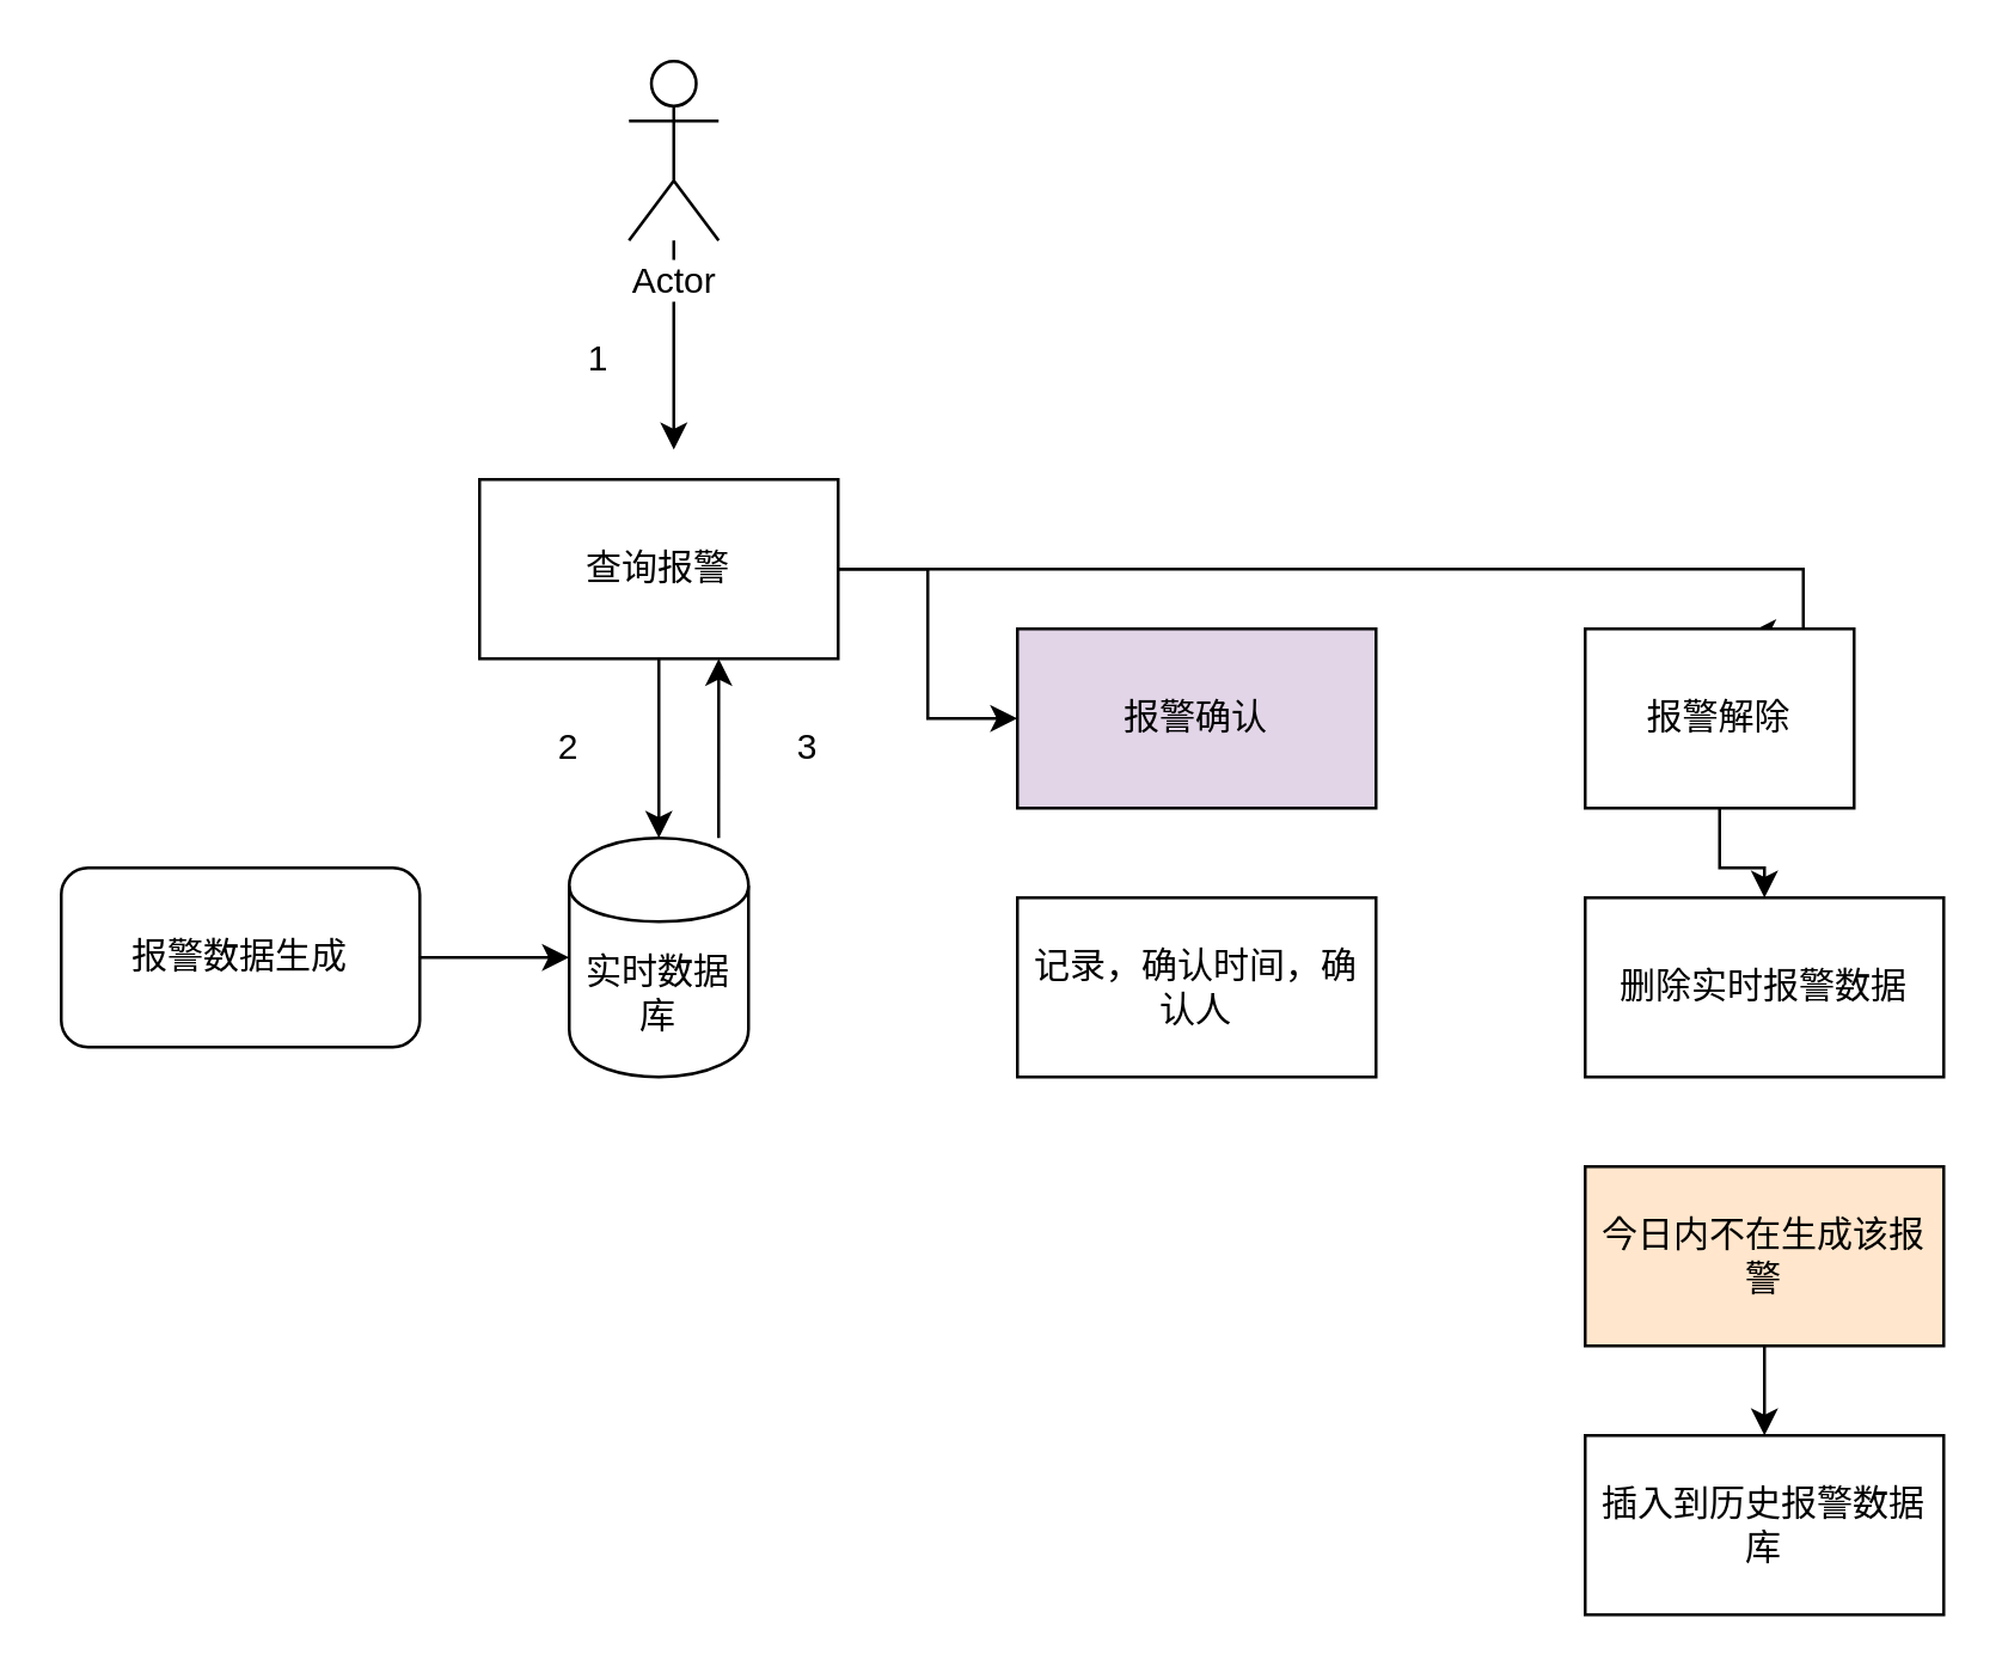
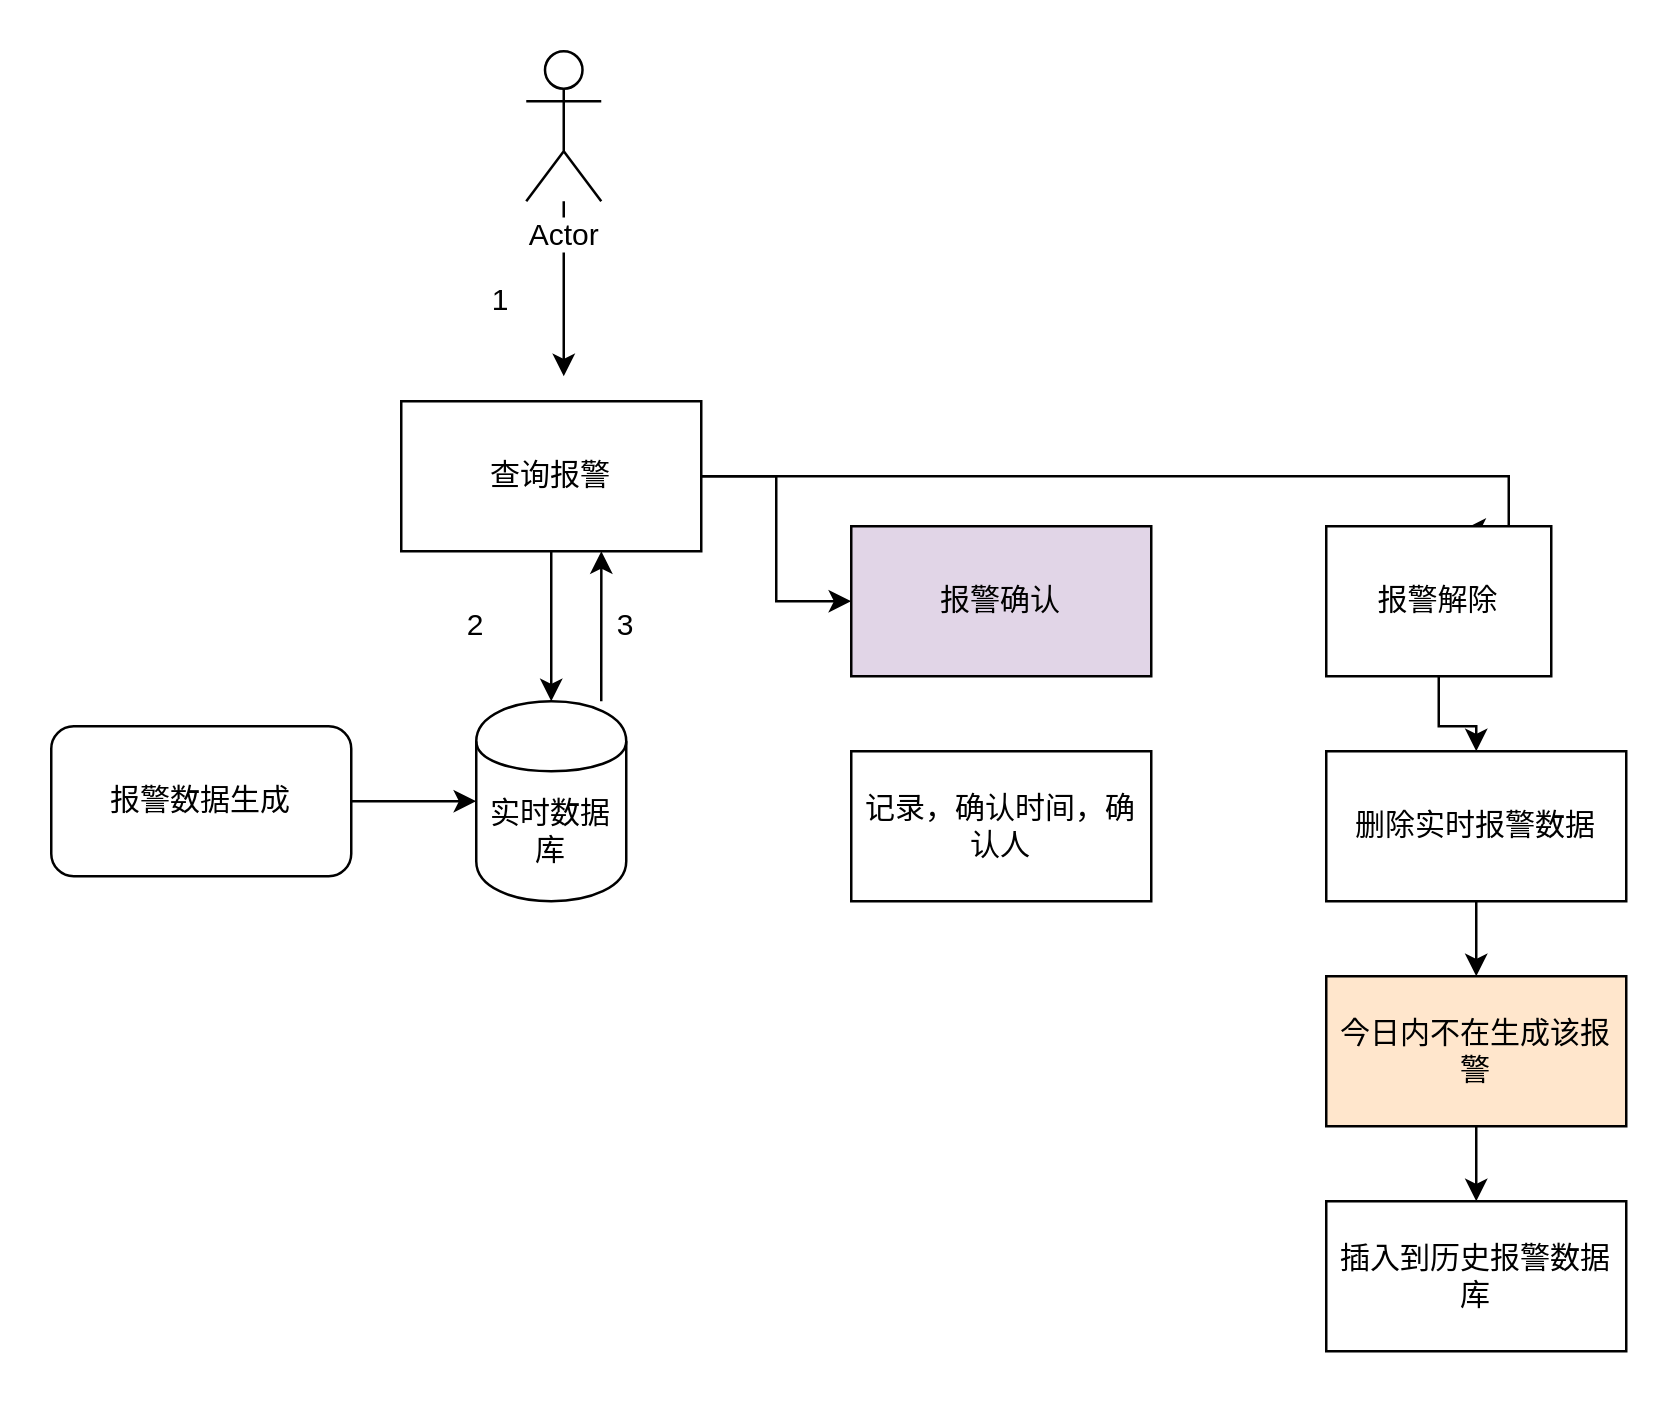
  <mxCell id="0" />
  <mxCell id="1" parent="0" />
  <mxCell id="2" style="edgeStyle=orthogonalEdgeStyle;rounded=0;orthogonalLoop=1;jettySize=auto;html=1;entryX=0;entryY=0.5;entryDx=0;entryDy=0;" parent="1" source="3" target="5" edge="1"><mxGeometry relative="1" as="geometry" /></mxCell>
  <mxCell id="3" value="&lt;font style=&quot;vertical-align: inherit&quot;&gt;&lt;font style=&quot;vertical-align: inherit&quot;&gt;报警数据生成&lt;/font&gt;&lt;/font&gt;" style="rounded=1;whiteSpace=wrap;html=1;" parent="1" vertex="1"><mxGeometry x="20" y="290" width="120" height="60" as="geometry" /></mxCell>
  <mxCell id="4" style="edgeStyle=orthogonalEdgeStyle;rounded=0;orthogonalLoop=1;jettySize=auto;html=1;entryX=0.667;entryY=1;entryDx=0;entryDy=0;entryPerimeter=0;" parent="1" source="5" target="9" edge="1"><mxGeometry relative="1" as="geometry"><mxPoint x="220" y="230" as="targetPoint" /><Array as="points"><mxPoint x="240" y="270" /><mxPoint x="240" y="270" /></Array></mxGeometry></mxCell>
  <mxCell id="5" value="实时数据库" style="shape=cylinder;whiteSpace=wrap;html=1;boundedLbl=1;backgroundOutline=1;" parent="1" vertex="1"><mxGeometry x="190" y="280" width="60" height="80" as="geometry" /></mxCell>
  <mxCell id="6" style="edgeStyle=orthogonalEdgeStyle;rounded=0;orthogonalLoop=1;jettySize=auto;html=1;entryX=0.5;entryY=0;entryDx=0;entryDy=0;" parent="1" source="9" target="5" edge="1"><mxGeometry relative="1" as="geometry" /></mxCell>
  <mxCell id="7" style="edgeStyle=orthogonalEdgeStyle;rounded=0;orthogonalLoop=1;jettySize=auto;html=1;entryX=0;entryY=0.5;entryDx=0;entryDy=0;" parent="1" source="9" target="10" edge="1"><mxGeometry relative="1" as="geometry" /></mxCell>
  <mxCell id="8" style="edgeStyle=orthogonalEdgeStyle;rounded=0;orthogonalLoop=1;jettySize=auto;html=1;entryX=0.609;entryY=0.022;entryDx=0;entryDy=0;entryPerimeter=0;" parent="1" source="9" target="13" edge="1"><mxGeometry relative="1" as="geometry"><Array as="points"><mxPoint x="603" y="190" /></Array></mxGeometry></mxCell>
  <mxCell id="9" value="查询报警" style="rounded=0;whiteSpace=wrap;html=1;" parent="1" vertex="1"><mxGeometry x="160" y="160" width="120" height="60" as="geometry" /></mxCell>
  <mxCell id="10" value="报警确认" style="rounded=0;whiteSpace=wrap;html=1;fillColor=#e1d5e7;" parent="1" vertex="1"><mxGeometry x="340" y="210" width="120" height="60" as="geometry" /></mxCell>
  <mxCell id="11" value="记录，确认时间，确认人" style="rounded=0;whiteSpace=wrap;html=1;" parent="1" vertex="1"><mxGeometry x="340" y="300" width="120" height="60" as="geometry" /></mxCell>
  <mxCell id="12" style="edgeStyle=orthogonalEdgeStyle;rounded=0;orthogonalLoop=1;jettySize=auto;html=1;entryX=0.5;entryY=0;entryDx=0;entryDy=0;" parent="1" source="13" target="15" edge="1"><mxGeometry relative="1" as="geometry" /></mxCell>
  <mxCell id="13" value="报警解除" style="rounded=0;whiteSpace=wrap;html=1;" parent="1" vertex="1"><mxGeometry x="530" y="210" width="90" height="60" as="geometry" /></mxCell>
+ <mxCell id="14" style="edgeStyle=orthogonalEdgeStyle;rounded=0;orthogonalLoop=1;jettySize=auto;html=1;entryX=0.5;entryY=0;entryDx=0;entryDy=0;" parent="1" source="15" target="17" edge="1"><mxGeometry relative="1" as="geometry" /></mxCell>
  <mxCell id="15" value="删除实时报警数据" style="rounded=0;whiteSpace=wrap;html=1;" parent="1" vertex="1"><mxGeometry x="530" y="300" width="120" height="60" as="geometry" /></mxCell>
  <mxCell id="16" style="edgeStyle=orthogonalEdgeStyle;rounded=0;orthogonalLoop=1;jettySize=auto;html=1;entryX=0.5;entryY=0;entryDx=0;entryDy=0;" parent="1" source="17" target="18" edge="1"><mxGeometry relative="1" as="geometry" /></mxCell>
  <mxCell id="17" value="今日内不在生成该报警" style="rounded=0;whiteSpace=wrap;html=1;fillColor=#ffe6cc;" parent="1" vertex="1"><mxGeometry x="530" y="390" width="120" height="60" as="geometry" /></mxCell>
  <mxCell id="18" value="插入到历史报警数据库" style="rounded=0;whiteSpace=wrap;html=1;" parent="1" vertex="1"><mxGeometry x="530" y="480" width="120" height="60" as="geometry" /></mxCell>
  <mxCell id="19" style="edgeStyle=orthogonalEdgeStyle;rounded=0;orthogonalLoop=1;jettySize=auto;html=1;" parent="1" source="20" edge="1"><mxGeometry relative="1" as="geometry"><mxPoint x="225" y="150" as="targetPoint" /></mxGeometry></mxCell>
  <mxCell id="20" value="Actor" style="shape=umlActor;verticalLabelPosition=bottom;labelBackgroundColor=#ffffff;verticalAlign=top;html=1;" parent="1" vertex="1"><mxGeometry x="210" y="20" width="30" height="60" as="geometry" /></mxCell>
  <mxCell id="21" value="1" style="text;html=1;strokeColor=none;fillColor=none;align=center;verticalAlign=middle;whiteSpace=wrap;rounded=0;" parent="1" vertex="1"><mxGeometry x="180" y="110" width="40" height="20" as="geometry" /></mxCell>
  <mxCell id="22" value="2" style="text;html=1;strokeColor=none;fillColor=none;align=center;verticalAlign=middle;whiteSpace=wrap;rounded=0;" parent="1" vertex="1"><mxGeometry x="170" y="240" width="40" height="20" as="geometry" /></mxCell>
- <mxCell id="23" value="3" style="text;html=1;strokeColor=none;fillColor=none;align=center;verticalAlign=middle;whiteSpace=wrap;rounded=0;" parent="1" vertex="1"><mxGeometry x="250" y="240" width="40" height="20" as="geometry" /></mxCell>
+ <mxCell id="23" value="3" style="text;html=1;strokeColor=none;fillColor=none;align=center;verticalAlign=middle;whiteSpace=wrap;rounded=0;" parent="1" vertex="1"><mxGeometry x="230" y="240" width="40" height="20" as="geometry" /></mxCell>
